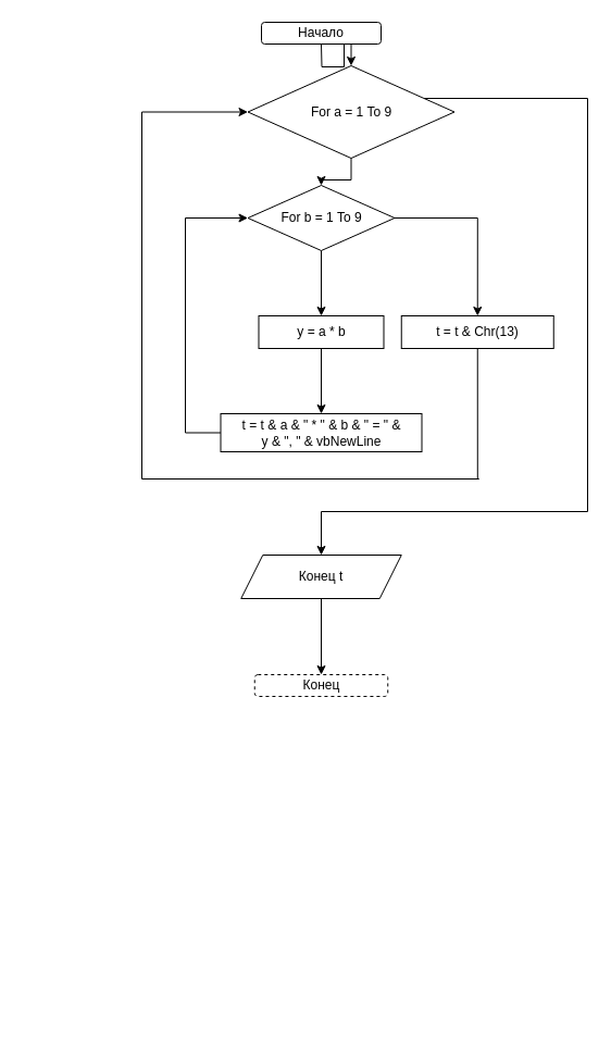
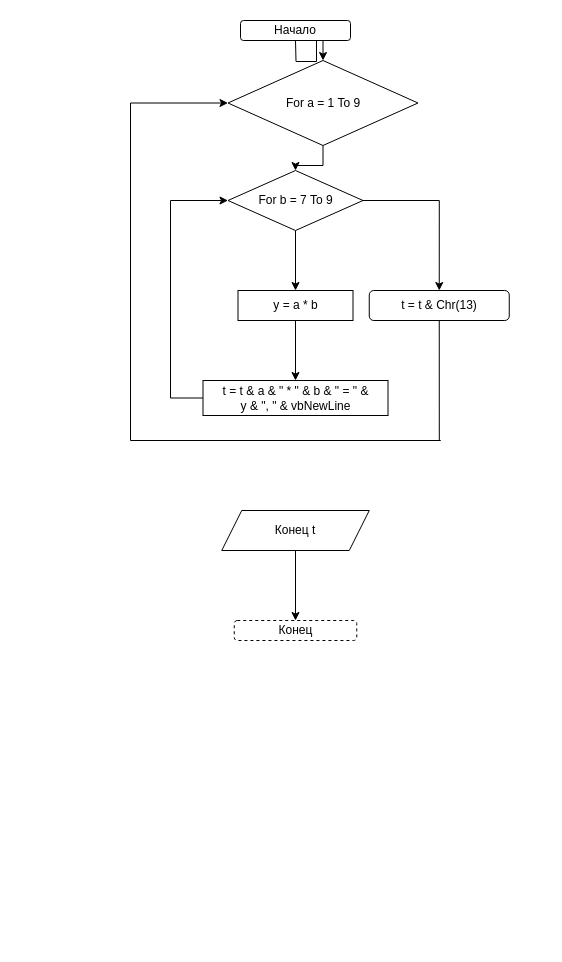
  <mxCell id="0" />
  <mxCell id="1" parent="0" />
  <mxCell id="2" value="Начало" style="rounded=1;whiteSpace=wrap;html=1;" parent="1" vertex="1"><mxGeometry x="240" y="20" width="110" height="20" as="geometry" /></mxCell>
  <mxCell id="3" value="" style="edgeStyle=orthogonalEdgeStyle;rounded=0;orthogonalLoop=1;jettySize=auto;html=1;" parent="1" source="5" target="9" edge="1"><mxGeometry relative="1" as="geometry" /></mxCell>
- <mxCell id="4" style="edgeStyle=orthogonalEdgeStyle;rounded=0;orthogonalLoop=1;jettySize=auto;html=1;entryX=0.5;entryY=0;entryDx=0;entryDy=0;" parent="1" source="5" target="16" edge="1"><mxGeometry relative="1" as="geometry"><mxPoint x="260" y="480" as="targetPoint" /><Array as="points"><mxPoint x="540" y="90" /><mxPoint x="540" y="470" /><mxPoint x="295" y="470" /></Array></mxGeometry></mxCell>
  <mxCell id="5" value="For a = 1 To 9" style="rhombus;whiteSpace=wrap;html=1;rounded=0;" parent="1" vertex="1"><mxGeometry x="227.5" y="60" width="190" height="85" as="geometry" /></mxCell>
  <mxCell id="6" value="" style="edgeStyle=orthogonalEdgeStyle;rounded=0;orthogonalLoop=1;jettySize=auto;html=1;" parent="1" source="9" target="11" edge="1"><mxGeometry relative="1" as="geometry" /></mxCell>
  <mxCell id="7" style="edgeStyle=orthogonalEdgeStyle;rounded=0;orthogonalLoop=1;jettySize=auto;html=1;entryX=0;entryY=0.5;entryDx=0;entryDy=0;exitX=0.5;exitY=1;exitDx=0;exitDy=0;" parent="1" source="14" target="5" edge="1"><mxGeometry relative="1" as="geometry"><mxPoint x="140" y="90" as="targetPoint" /><mxPoint x="450" y="330" as="sourcePoint" /><Array as="points"><mxPoint x="440" y="440" /><mxPoint x="130" y="440" /><mxPoint x="130" y="90" /></Array></mxGeometry></mxCell>
  <mxCell id="8" style="edgeStyle=orthogonalEdgeStyle;rounded=0;orthogonalLoop=1;jettySize=auto;html=1;entryX=0.5;entryY=0;entryDx=0;entryDy=0;" parent="1" source="9" target="14" edge="1"><mxGeometry relative="1" as="geometry" /></mxCell>
- <mxCell id="9" value="For b = 1 To 9" style="rhombus;whiteSpace=wrap;html=1;rounded=0;" parent="1" vertex="1"><mxGeometry x="227.5" y="170" width="135" height="60" as="geometry" /></mxCell>
+ <mxCell id="9" value="For b = 7 To 9" style="rhombus;whiteSpace=wrap;html=1;rounded=0;" parent="1" vertex="1"><mxGeometry x="227.5" y="170" width="135" height="60" as="geometry" /></mxCell>
  <mxCell id="10" value="" style="edgeStyle=orthogonalEdgeStyle;rounded=0;orthogonalLoop=1;jettySize=auto;html=1;" parent="1" source="11" target="13" edge="1"><mxGeometry relative="1" as="geometry" /></mxCell>
  <mxCell id="11" value="y = a * b" style="whiteSpace=wrap;html=1;rounded=0;" parent="1" vertex="1"><mxGeometry x="237.5" y="290" width="115" height="30" as="geometry" /></mxCell>
  <mxCell id="12" style="edgeStyle=orthogonalEdgeStyle;rounded=0;orthogonalLoop=1;jettySize=auto;html=1;" parent="1" source="13" target="9" edge="1"><mxGeometry relative="1" as="geometry"><mxPoint x="150" y="160" as="targetPoint" /><Array as="points"><mxPoint x="170" y="398" /><mxPoint x="170" y="200" /></Array></mxGeometry></mxCell>
  <mxCell id="13" value="t = t &amp;amp; a &amp;amp; &quot; * &quot; &amp;amp; b &amp;amp; &quot; = &quot; &amp;amp; &lt;br&gt;y &amp;amp; &quot;, &quot; &amp;amp; vbNewLine" style="whiteSpace=wrap;html=1;rounded=0;" parent="1" vertex="1"><mxGeometry x="202.5" y="380" width="185" height="35" as="geometry" /></mxCell>
- <mxCell id="14" value="t = t &amp; Chr(13)" style="rounded=0;whiteSpace=wrap;html=1;" parent="1" vertex="1"><mxGeometry x="368.75" y="290" width="140" height="30" as="geometry" /></mxCell>
+ <mxCell id="14" value="t = t &amp; Chr(13)" style="whiteSpace=wrap;html=1;rounded=1;" parent="1" vertex="1"><mxGeometry x="368.75" y="290" width="140" height="30" as="geometry" /></mxCell>
  <mxCell id="15" value="" style="edgeStyle=orthogonalEdgeStyle;rounded=0;orthogonalLoop=1;jettySize=auto;html=1;" parent="1" source="16" target="17" edge="1"><mxGeometry relative="1" as="geometry" /></mxCell>
  <mxCell id="16" value="Конец t" style="shape=parallelogram;perimeter=parallelogramPerimeter;whiteSpace=wrap;html=1;fixedSize=1;" parent="1" vertex="1"><mxGeometry x="221.25" y="510" width="147.5" height="40" as="geometry" /></mxCell>
  <mxCell id="17" value="Конец" style="rounded=1;whiteSpace=wrap;html=1;dashed=1;" parent="1" vertex="1"><mxGeometry x="233.75" y="620" width="122.5" height="20" as="geometry" /></mxCell>
  <mxCell id="18" value="" style="edgeStyle=orthogonalEdgeStyle;rounded=0;orthogonalLoop=1;jettySize=auto;html=1;" parent="1" edge="1"><mxGeometry relative="1" as="geometry"><mxPoint x="160" y="365" as="sourcePoint" /></mxGeometry></mxCell>
  <mxCell id="19" style="edgeStyle=orthogonalEdgeStyle;rounded=0;orthogonalLoop=1;jettySize=auto;html=1;entryX=0.5;entryY=0;entryDx=0;entryDy=0;" parent="1" edge="1"><mxGeometry relative="1" as="geometry"><Array as="points"><mxPoint x="300" y="340" /><mxPoint x="300" y="840" /><mxPoint x="160" y="840" /></Array><mxPoint x="235" y="340" as="sourcePoint" /></mxGeometry></mxCell>
  <mxCell id="20" value="" style="edgeStyle=orthogonalEdgeStyle;rounded=0;orthogonalLoop=1;jettySize=auto;html=1;" parent="1" edge="1"><mxGeometry relative="1" as="geometry"><mxPoint x="160" y="500" as="sourcePoint" /></mxGeometry></mxCell>
  <mxCell id="21" style="edgeStyle=orthogonalEdgeStyle;rounded=0;orthogonalLoop=1;jettySize=auto;html=1;entryX=0;entryY=0.5;entryDx=0;entryDy=0;" parent="1" edge="1"><mxGeometry relative="1" as="geometry"><mxPoint x="85" y="340" as="targetPoint" /><Array as="points"><mxPoint x="260" y="470" /><mxPoint x="260" y="810" /><mxPoint x="20" y="810" /><mxPoint x="20" y="340" /></Array></mxGeometry></mxCell>
  <mxCell id="22" value="" style="edgeStyle=orthogonalEdgeStyle;rounded=0;orthogonalLoop=1;jettySize=auto;html=1;" parent="1" edge="1"><mxGeometry relative="1" as="geometry"><mxPoint x="160" y="580" as="sourcePoint" /></mxGeometry></mxCell>
  <mxCell id="23" value="" style="edgeStyle=orthogonalEdgeStyle;rounded=0;orthogonalLoop=1;jettySize=auto;html=1;" parent="1" edge="1"><mxGeometry relative="1" as="geometry"><mxPoint x="160" y="695" as="sourcePoint" /></mxGeometry></mxCell>
  <mxCell id="24" style="edgeStyle=orthogonalEdgeStyle;rounded=0;orthogonalLoop=1;jettySize=auto;html=1;entryX=0;entryY=0.5;entryDx=0;entryDy=0;" parent="1" edge="1"><mxGeometry relative="1" as="geometry"><mxPoint x="85" y="470" as="targetPoint" /><Array as="points"><mxPoint x="40" y="668" /><mxPoint x="40" y="470" /></Array></mxGeometry></mxCell>
  <mxCell id="25" style="edgeStyle=orthogonalEdgeStyle;rounded=0;orthogonalLoop=1;jettySize=auto;html=1;entryX=0;entryY=0.5;entryDx=0;entryDy=0;" parent="1" edge="1"><mxGeometry relative="1" as="geometry"><mxPoint x="85" y="470" as="targetPoint" /><Array as="points"><mxPoint x="40" y="774" /><mxPoint x="40" y="470" /></Array></mxGeometry></mxCell>
  <mxCell id="26" value="" style="edgeStyle=orthogonalEdgeStyle;rounded=0;orthogonalLoop=1;jettySize=auto;html=1;" parent="1" edge="1"><mxGeometry relative="1" as="geometry"><mxPoint x="160" y="940" as="sourcePoint" /></mxGeometry></mxCell>
  <mxCell id="27" style="edgeStyle=orthogonalEdgeStyle;rounded=0;orthogonalLoop=1;jettySize=auto;html=1;entryX=0.5;entryY=0;entryDx=0;entryDy=0;" parent="1" edge="1"><mxGeometry relative="1" as="geometry"><mxPoint x="160" y="250" as="sourcePoint" /></mxGeometry></mxCell>
  <mxCell id="28" style="edgeStyle=orthogonalEdgeStyle;rounded=0;orthogonalLoop=1;jettySize=auto;html=1;" parent="1" target="5" edge="1"><mxGeometry relative="1" as="geometry"><mxPoint x="295" y="40" as="sourcePoint" /></mxGeometry></mxCell>
